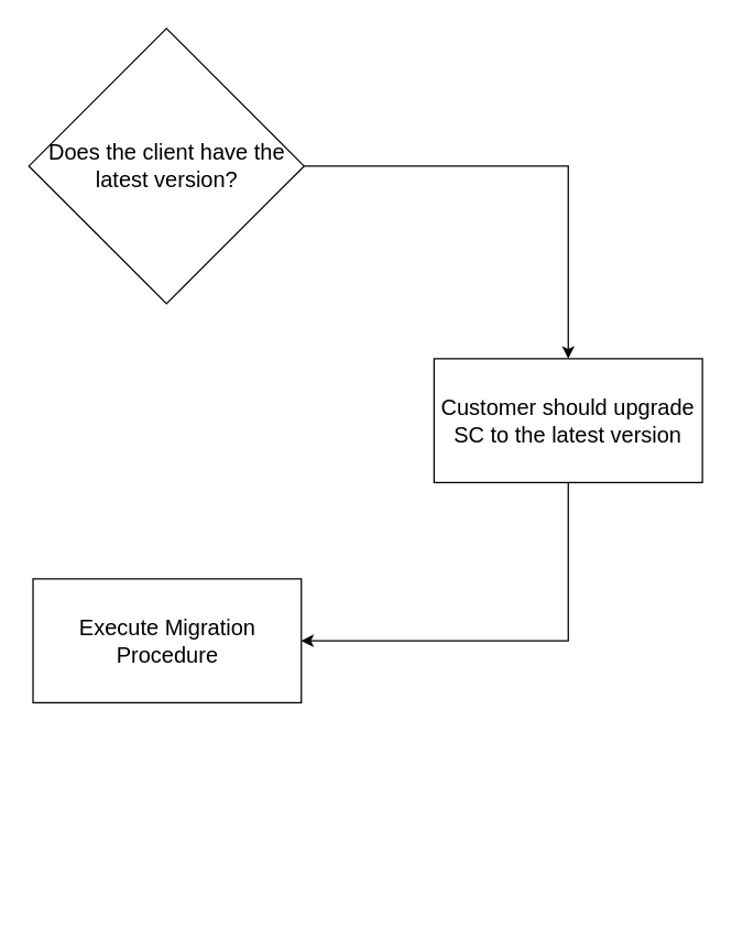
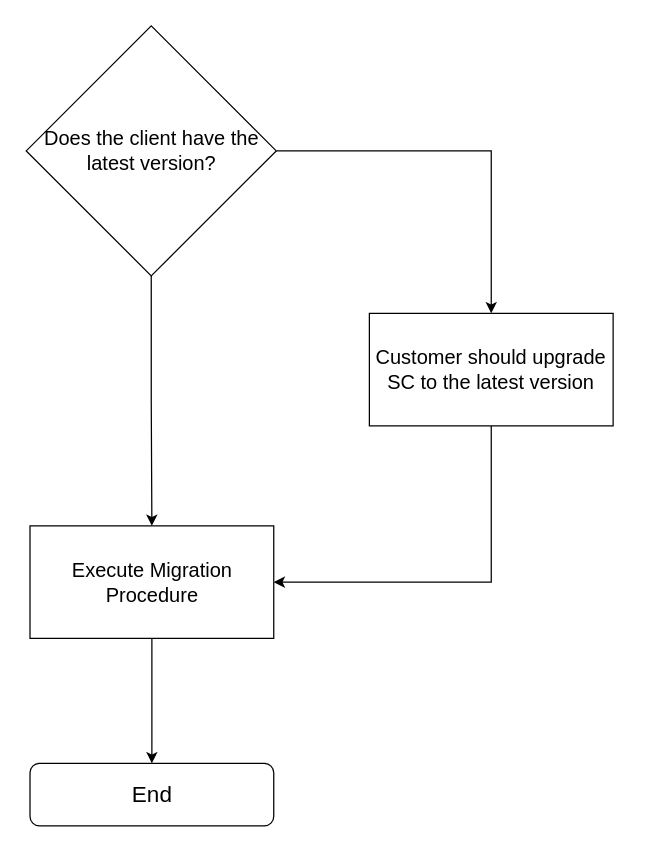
  <mxCell id="0" />
  <mxCell id="1" parent="0" />
  <mxCell id="2" style="edgeStyle=orthogonalEdgeStyle;rounded=0;orthogonalLoop=1;jettySize=auto;html=1;exitX=1;exitY=0.5;exitDx=0;exitDy=0;fontSize=16;" edge="1" parent="1" source="4" target="7"><mxGeometry relative="1" as="geometry" /></mxCell>
+ <mxCell id="3" style="edgeStyle=orthogonalEdgeStyle;rounded=0;orthogonalLoop=1;jettySize=auto;html=1;exitX=0.5;exitY=1;exitDx=0;exitDy=0;entryX=0.5;entryY=0;entryDx=0;entryDy=0;fontSize=16;" edge="1" parent="1" source="4" target="9"><mxGeometry relative="1" as="geometry" /></mxCell>
  <mxCell id="4" value="Does the client have the latest version?" style="rhombus;whiteSpace=wrap;html=1;fontSize=16;" vertex="1" parent="1"><mxGeometry x="20.5" y="20" width="200" height="200" as="geometry" /></mxCell>
+ <mxCell id="5" value="End" style="rounded=1;whiteSpace=wrap;html=1;fontSize=18;" vertex="1" parent="1"><mxGeometry x="23.5" y="610" width="195" height="50" as="geometry" /></mxCell>
  <mxCell id="6" style="edgeStyle=orthogonalEdgeStyle;rounded=0;orthogonalLoop=1;jettySize=auto;html=1;exitX=0.5;exitY=1;exitDx=0;exitDy=0;entryX=1;entryY=0.5;entryDx=0;entryDy=0;fontSize=16;" edge="1" parent="1" source="7" target="9"><mxGeometry relative="1" as="geometry" /></mxCell>
- <mxCell id="7" value="Customer should upgrade SC to the latest version" style="rounded=0;whiteSpace=wrap;html=1;fontSize=16;" vertex="1" parent="1"><mxGeometry x="315" y="260" width="195" height="90" as="geometry" /></mxCell>
+ <mxCell id="7" value="Customer should upgrade SC to the latest version" style="rounded=0;whiteSpace=wrap;html=1;fontSize=16;" vertex="1" parent="1"><mxGeometry x="295" y="250" width="195" height="90" as="geometry" /></mxCell>
+ <mxCell id="8" value="" style="edgeStyle=orthogonalEdgeStyle;rounded=0;orthogonalLoop=1;jettySize=auto;html=1;fontSize=16;" edge="1" parent="1" source="9" target="5"><mxGeometry relative="1" as="geometry" /></mxCell>
  <mxCell id="9" value="Execute Migration Procedure" style="rounded=0;whiteSpace=wrap;html=1;fontSize=16;" vertex="1" parent="1"><mxGeometry x="23.5" y="420" width="195" height="90" as="geometry" /></mxCell>
